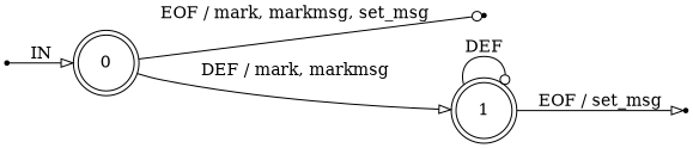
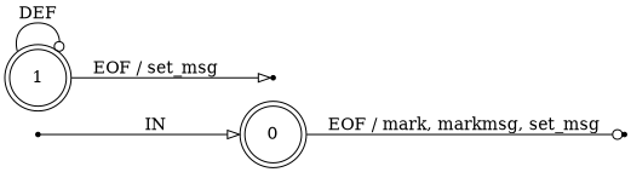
  digraph {
    rankdir=LR
    node [shape=point]
    edge [arrowhead=onormal]
    ENTRY
    0 [fixedsize=true height=0.65 shape=doublecircle]
    eof_0
    eof_1
    1 [fixedsize=true height=0.65 shape=doublecircle]
    ENTRY -> 0 [label=IN]
    0 -> eof_0 [label="EOF / mark, markmsg, set_msg" arrowhead=odot]
-   0 -> 1 [label="DEF / mark, markmsg"]
    1 -> eof_1 [label="EOF / set_msg"]
    1 -> 1 [label=DEF arrowhead=odot]
  }
